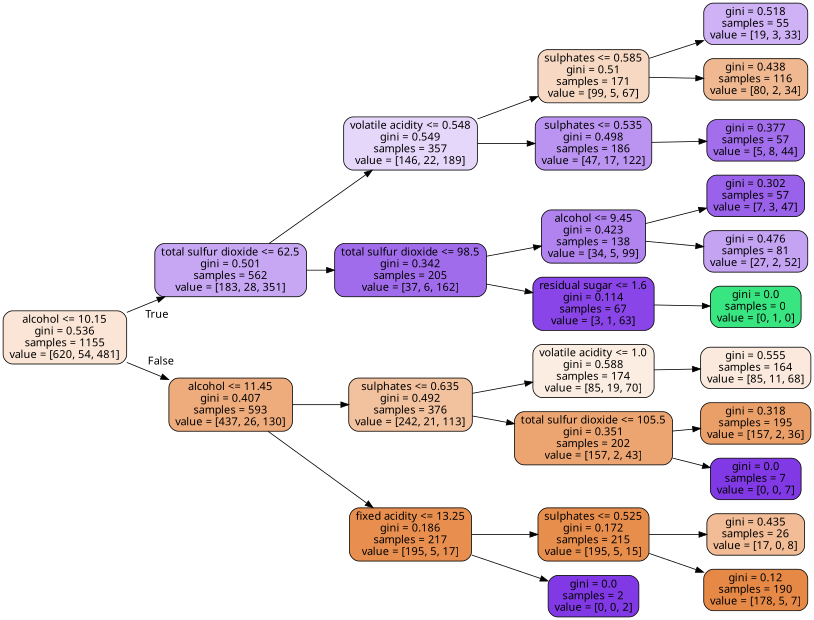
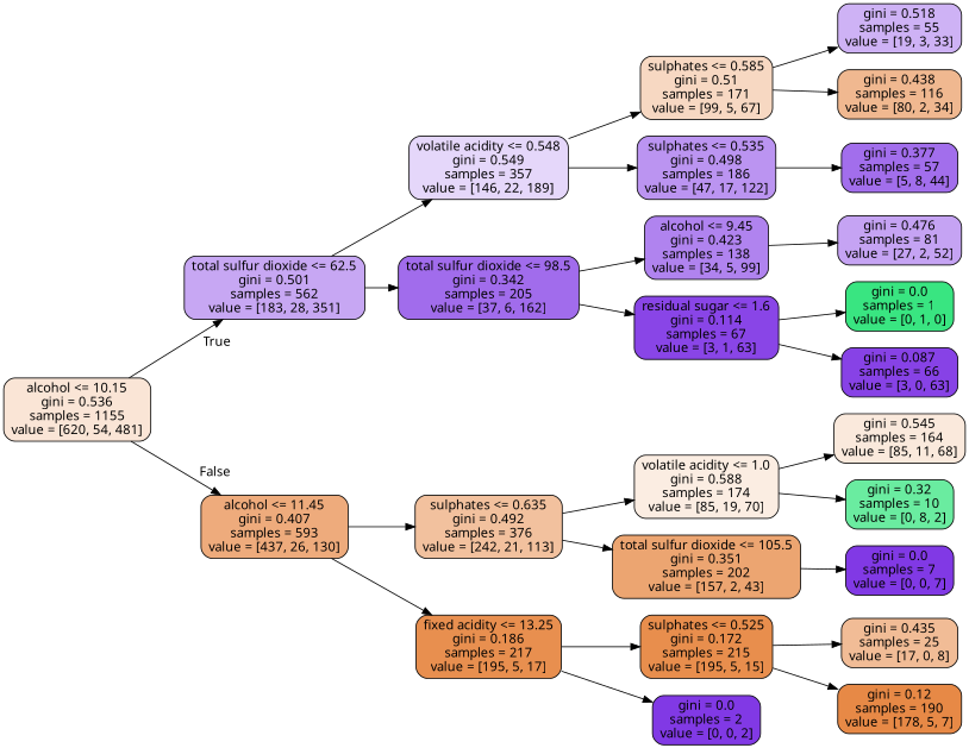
  digraph {
    fontname="Noto Sans"
    rankdir=LR
    node [color=black fillcolor="#8139e5" fontname="Noto Sans" shape=box style="filled, rounded"]
    edge [fontname="Noto Sans"]
    n1 [fillcolor="#fae5d6" label="alcohol <= 10.15\ngini = 0.536\nsamples = 1155\nvalue = [620, 54, 481]"]
    n2 [fillcolor="#c7a7f3" label="total sulfur dioxide <= 62.5\ngini = 0.501\nsamples = 562\nvalue = [183, 28, 351]"]
    n3 [fillcolor="#eeab7c" label="alcohol <= 11.45\ngini = 0.407\nsamples = 593\nvalue = [437, 26, 130]"]
    n4 [fillcolor="#e5d7fa" label="volatile acidity <= 0.548\ngini = 0.549\nsamples = 357\nvalue = [146, 22, 189]"]
    n5 [fillcolor="#a16cec" label="total sulfur dioxide <= 98.5\ngini = 0.342\nsamples = 205\nvalue = [37, 6, 162]"]
    n6 [fillcolor="#f2c19e" label="sulphates <= 0.635\ngini = 0.492\nsamples = 376\nvalue = [242, 21, 113]"]
    n7 [fillcolor="#e88f4f" label="fixed acidity <= 13.25\ngini = 0.186\nsamples = 217\nvalue = [195, 5, 17]"]
    n8 [fillcolor="#f7d8c2" label="sulphates <= 0.585\ngini = 0.51\nsamples = 171\nvalue = [99, 5, 67]"]
    n9 [fillcolor="#bb94f1" label="sulphates <= 0.535\ngini = 0.498\nsamples = 186\nvalue = [47, 17, 122]"]
    n10 [fillcolor="#b083ef" label="alcohol <= 9.45\ngini = 0.423\nsamples = 138\nvalue = [34, 5, 99]"]
    n11 [fillcolor="#8945e7" label="residual sugar <= 1.6\ngini = 0.114\nsamples = 67\nvalue = [3, 1, 63]"]
    n12 [fillcolor="#ceb2f5" label="gini = 0.518\nsamples = 55\nvalue = [19, 3, 33]"]
    n13 [fillcolor="#f0b890" label="gini = 0.438\nsamples = 116\nvalue = [80, 2, 34]"]
    n14 [fillcolor="#a26eec" label="gini = 0.377\nsamples = 57\nvalue = [5, 8, 44]"]
-   n15 [fillcolor="#9a61ea" label="gini = 0.302\nsamples = 57\nvalue = [7, 3, 47]"]
    n16 [fillcolor="#c5a3f3" label="gini = 0.476\nsamples = 81\nvalue = [27, 2, 52]"]
-   n17 [fillcolor="#39e581" label="gini = 0.0\nsamples = 0\nvalue = [0, 1, 0]"]
+   n17 [fillcolor="#39e581" label="gini = 0.0\nsamples = 1\nvalue = [0, 1, 0]"]
+   n18 [fillcolor="#8742e6" label="gini = 0.087\nsamples = 66\nvalue = [3, 0, 63]"]
    n19 [fillcolor="#fbede2" label="volatile acidity <= 1.0\ngini = 0.588\nsamples = 174\nvalue = [85, 19, 70]"]
    n20 [fillcolor="#eca571" label="total sulfur dioxide <= 105.5\ngini = 0.351\nsamples = 202\nvalue = [157, 2, 43]"]
    n21 [fillcolor="#e88e4d" label="sulphates <= 0.525\ngini = 0.172\nsamples = 215\nvalue = [195, 5, 15]"]
    n22 [label="gini = 0.0\nsamples = 2\nvalue = [0, 0, 2]"]
-   n23 [fillcolor="#fae9dc" label="gini = 0.555\nsamples = 164\nvalue = [85, 11, 68]"]
-   n25 [fillcolor="#eb9f68" label="gini = 0.318\nsamples = 195\nvalue = [157, 2, 36]"]
+   n23 [fillcolor="#fae9dc" label="gini = 0.545\nsamples = 164\nvalue = [85, 11, 68]"]
+   n24 [fillcolor="#6aeca0" label="gini = 0.32\nsamples = 10\nvalue = [0, 8, 2]"]
    n26 [label="gini = 0.0\nsamples = 7\nvalue = [0, 0, 7]"]
-   n27 [fillcolor="#f1bc96" label="gini = 0.435\nsamples = 26\nvalue = [17, 0, 8]"]
+   n27 [fillcolor="#f1bc96" label="gini = 0.435\nsamples = 25\nvalue = [17, 0, 8]"]
    n28 [fillcolor="#e78946" label="gini = 0.12\nsamples = 190\nvalue = [178, 5, 7]"]
    n1 -> n2 [headlabel=True labelangle=45 labeldistance=2.5]
    n1 -> n3 [headlabel=False labelangle=-45 labeldistance=2.5]
    n2 -> n4
    n2 -> n5
    n3 -> n6
    n3 -> n7
    n4 -> n8
    n4 -> n9
    n5 -> n10
    n5 -> n11
    n6 -> n19
    n6 -> n20
    n7 -> n21
    n7 -> n22
    n8 -> n12
    n8 -> n13
    n9 -> n14
-   n10 -> n15
    n10 -> n16
    n11 -> n17
+   n11 -> n18
    n19 -> n23
-   n20 -> n25
+   n19 -> n24
    n20 -> n26
    n21 -> n27
    n21 -> n28
  }
